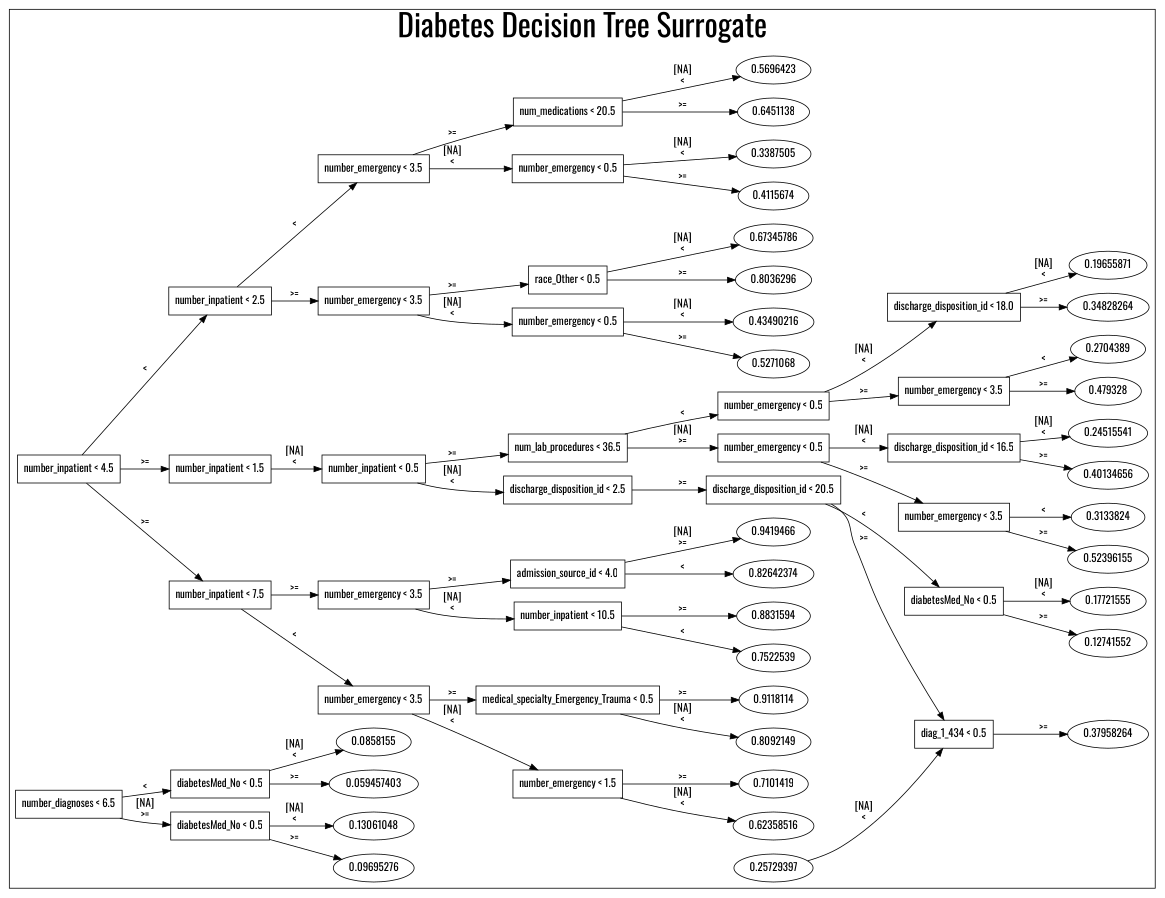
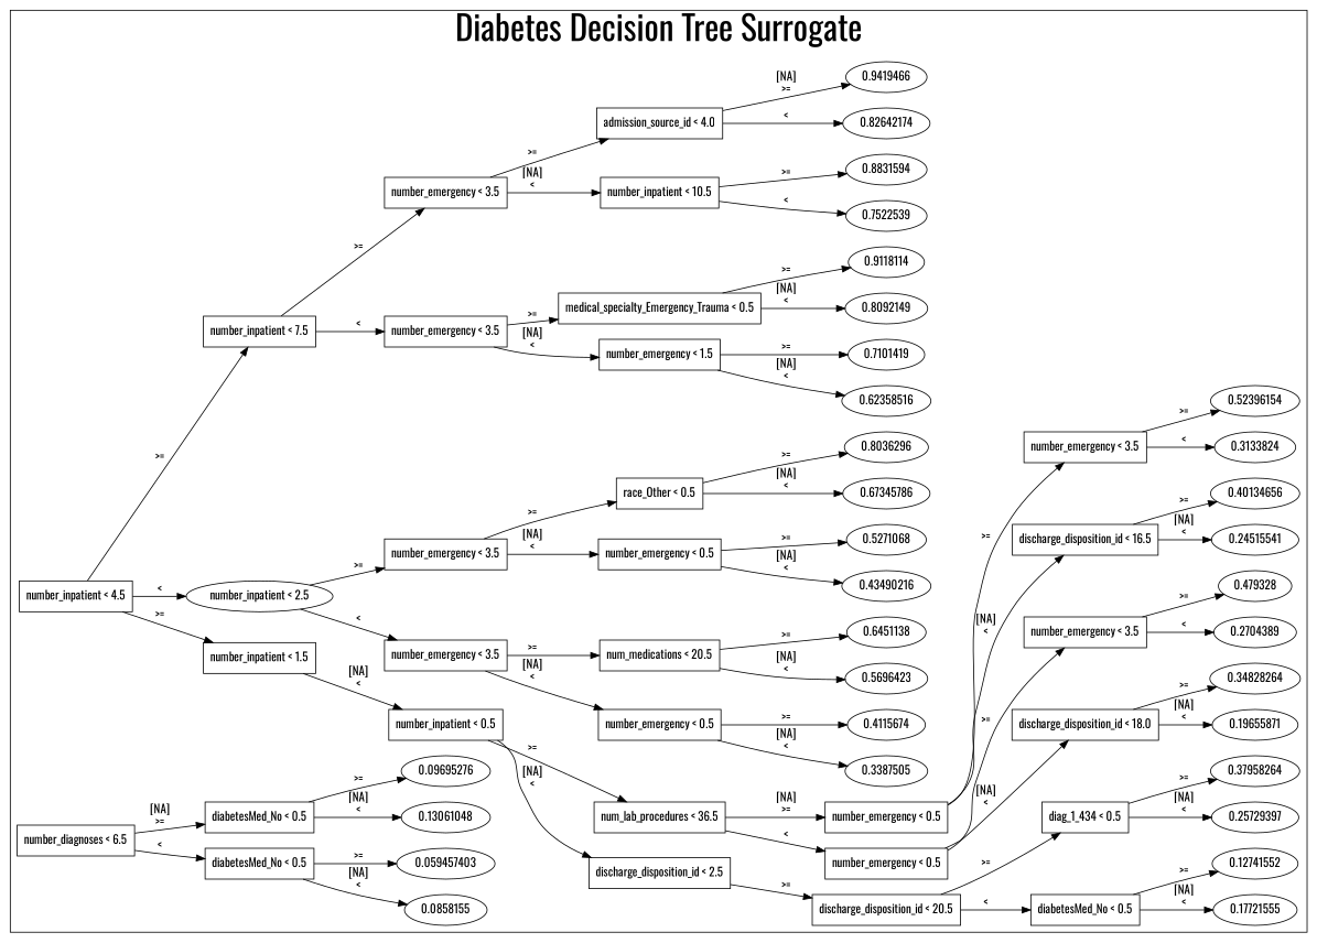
  digraph {
    fontname=Oswald
    rankdir=LR
    node [fontname=Oswald]
    edge [fontname=Oswald]
    n1 [label="number_inpatient < 1.5" shape=box]
    n2 [label="number_inpatient < 0.5" shape=box]
    n3 [label="number_inpatient < 4.5" shape=box]
    n4 [label="discharge_disposition_id < 2.5" shape=box]
    n5 [label="num_lab_procedures < 36.5" shape=box]
-   n6 [label="number_inpatient < 2.5" shape=box]
+   n6 [label="number_inpatient < 2.5" shape=ellipse]
    n7 [label="number_inpatient < 7.5" shape=box]
    n8 [label="number_diagnoses < 6.5" shape=box]
    n9 [label="discharge_disposition_id < 20.5" shape=box]
    n10 [label="number_emergency < 0.5" shape=box]
    n11 [label="number_emergency < 0.5" shape=box]
    n12 [label="number_emergency < 3.5" shape=box]
    n13 [label="number_emergency < 3.5" shape=box]
    n14 [label="number_emergency < 3.5" shape=box]
    n15 [label="number_emergency < 3.5" shape=box]
    n16 [label="diabetesMed_No < 0.5" shape=box]
    n17 [label="diabetesMed_No < 0.5" shape=box]
    n18 [label="diabetesMed_No < 0.5" shape=box]
    n19 [label="diag_1_434 < 0.5" shape=box]
    n20 [label="discharge_disposition_id < 18.0" shape=box]
    n21 [label="number_emergency < 3.5" shape=box]
    n22 [label="discharge_disposition_id < 16.5" shape=box]
    n23 [label="number_emergency < 3.5" shape=box]
    n24 [label="number_emergency < 0.5" shape=box]
    n25 [label="num_medications < 20.5" shape=box]
    n26 [label="number_emergency < 0.5" shape=box]
    n27 [label="race_Other < 0.5" shape=box]
    n28 [label="number_emergency < 1.5" shape=box]
    n29 [label="medical_specialty_Emergency_Trauma < 0.5" shape=box]
    n30 [label="number_inpatient < 10.5" shape=box]
    n31 [label="admission_source_id < 4.0" shape=box]
    n32 [label=0.0858155]
    n33 [label=0.059457403]
    n34 [label=0.13061048]
    n35 [label=0.09695276]
    n36 [label=0.17721555]
    n37 [label=0.12741552]
    n38 [label=0.25729397]
    n39 [label=0.37958264]
    n40 [label=0.19655871]
    n41 [label=0.34828264]
    n42 [label=0.2704389]
    n43 [label=0.479328]
    n44 [label=0.24515541]
    n45 [label=0.40134656]
    n46 [label=0.3133824]
-   n47 [label=0.52396155]
+   n47 [label=0.52396154]
    n48 [label=0.3387505]
    n49 [label=0.4115674]
    n50 [label=0.5696423]
    n51 [label=0.6451138]
    n52 [label=0.43490216]
    n53 [label=0.5271068]
    n54 [label=0.67345786]
    n55 [label=0.8036296]
    n56 [label=0.62358516]
    n57 [label=0.7101419]
    n58 [label=0.8092149]
    n59 [label=0.9118114]
    n60 [label=0.7522539]
    n61 [label=0.8831594]
-   n62 [label=0.82642374]
+   n62 [label=0.82642174]
    n63 [label=0.9419466]
    subgraph cluster_1 {
      fontsize=40
      label="Diabetes Decision Tree Surrogate"
      subgraph sub_2 {
        fontsize=40
        label="Diabetes Decision Tree Surrogate"
        n1
      }
      subgraph sub_3 {
        fontsize=40
        label="Diabetes Decision Tree Surrogate"
        n2
        n3
      }
      subgraph sub_4 {
        fontsize=40
        label="Diabetes Decision Tree Surrogate"
        n4
        n5
        n6
        n7
      }
      subgraph sub_5 {
        fontsize=40
        label="Diabetes Decision Tree Surrogate"
        n8
        n9
        n10
        n11
        n12
        n13
        n14
        n15
      }
      subgraph sub_6 {
        fontsize=40
        label="Diabetes Decision Tree Surrogate"
        n16
        n17
        n18
        n19
        n20
        n21
        n22
        n23
        n24
        n25
        n26
        n27
        n28
        n29
        n30
        n31
      }
      subgraph sub_7 {
        fontsize=40
        label="Diabetes Decision Tree Surrogate"
        n32
        n33
        n34
        n35
        n36
        n37
        n38
        n39
        n40
        n41
        n42
        n43
        n44
        n45
        n46
        n47
        n48
        n49
        n50
        n51
        n52
        n53
        n54
        n55
        n56
        n57
        n58
        n59
        n60
        n61
        n62
        n63
      }
    }
    n1 -> n2 [label="[NA]\n<\n"]
    n2 -> n4 [label="[NA]\n<\n"]
    n2 -> n5 [label=">=\n"]
    n3 -> n1 [label=">=\n"]
    n3 -> n6 [label="<\n"]
    n3 -> n7 [label=">=\n"]
    n4 -> n9 [label=">=\n"]
    n5 -> n10 [label="<\n"]
    n5 -> n11 [label="[NA]\n>=\n"]
    n6 -> n12 [label="<\n"]
    n6 -> n13 [label=">=\n"]
    n7 -> n14 [label="<\n"]
    n7 -> n15 [label=">=\n"]
    n8 -> n16 [label="<\n"]
    n8 -> n17 [label="[NA]\n>=\n"]
    n9 -> n18 [label="<\n"]
    n9 -> n19 [label=">=\n"]
    n10 -> n20 [label="[NA]\n<\n"]
    n10 -> n21 [label=">=\n"]
    n11 -> n22 [label="[NA]\n<\n"]
    n11 -> n23 [label=">=\n"]
    n12 -> n24 [label="[NA]\n<\n"]
    n12 -> n25 [label=">=\n"]
    n13 -> n26 [label="[NA]\n<\n"]
    n13 -> n27 [label=">=\n"]
    n14 -> n28 [label="[NA]\n<\n"]
    n14 -> n29 [label=">=\n"]
    n15 -> n30 [label="[NA]\n<\n"]
    n15 -> n31 [label=">=\n"]
    n16 -> n32 [label="[NA]\n<\n"]
    n16 -> n33 [label=">=\n"]
    n17 -> n34 [label="[NA]\n<\n"]
    n17 -> n35 [label=">=\n"]
    n18 -> n36 [label="[NA]\n<\n"]
    n18 -> n37 [label=">=\n"]
-   n38 -> n19 [label="[NA]\n<\n"]
+   n19 -> n38 [label="[NA]\n<\n"]
    n19 -> n39 [label=">=\n"]
    n20 -> n40 [label="[NA]\n<\n"]
    n20 -> n41 [label=">=\n"]
    n21 -> n42 [label="<\n"]
    n21 -> n43 [label=">=\n"]
    n22 -> n44 [label="[NA]\n<\n"]
    n22 -> n45 [label=">=\n"]
    n23 -> n46 [label="<\n"]
    n23 -> n47 [label=">=\n"]
    n24 -> n48 [label="[NA]\n<\n"]
    n24 -> n49 [label=">=\n"]
    n25 -> n50 [label="[NA]\n<\n"]
    n25 -> n51 [label=">=\n"]
    n26 -> n52 [label="[NA]\n<\n"]
    n26 -> n53 [label=">=\n"]
    n27 -> n54 [label="[NA]\n<\n"]
    n27 -> n55 [label=">=\n"]
    n28 -> n56 [label="[NA]\n<\n"]
    n28 -> n57 [label=">=\n"]
    n29 -> n58 [label="[NA]\n<\n"]
    n29 -> n59 [label=">=\n"]
    n30 -> n60 [label="<\n"]
    n30 -> n61 [label=">=\n"]
    n31 -> n62 [label="<\n"]
    n31 -> n63 [label="[NA]\n>=\n"]
  }
